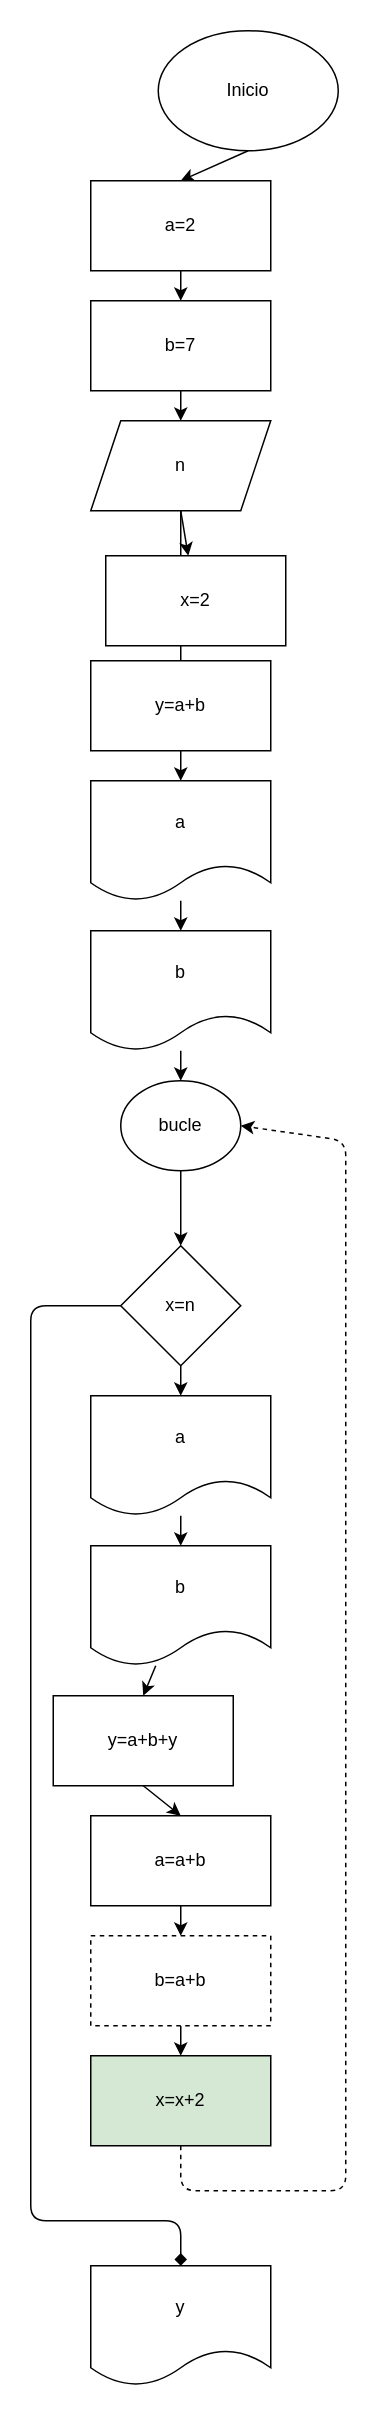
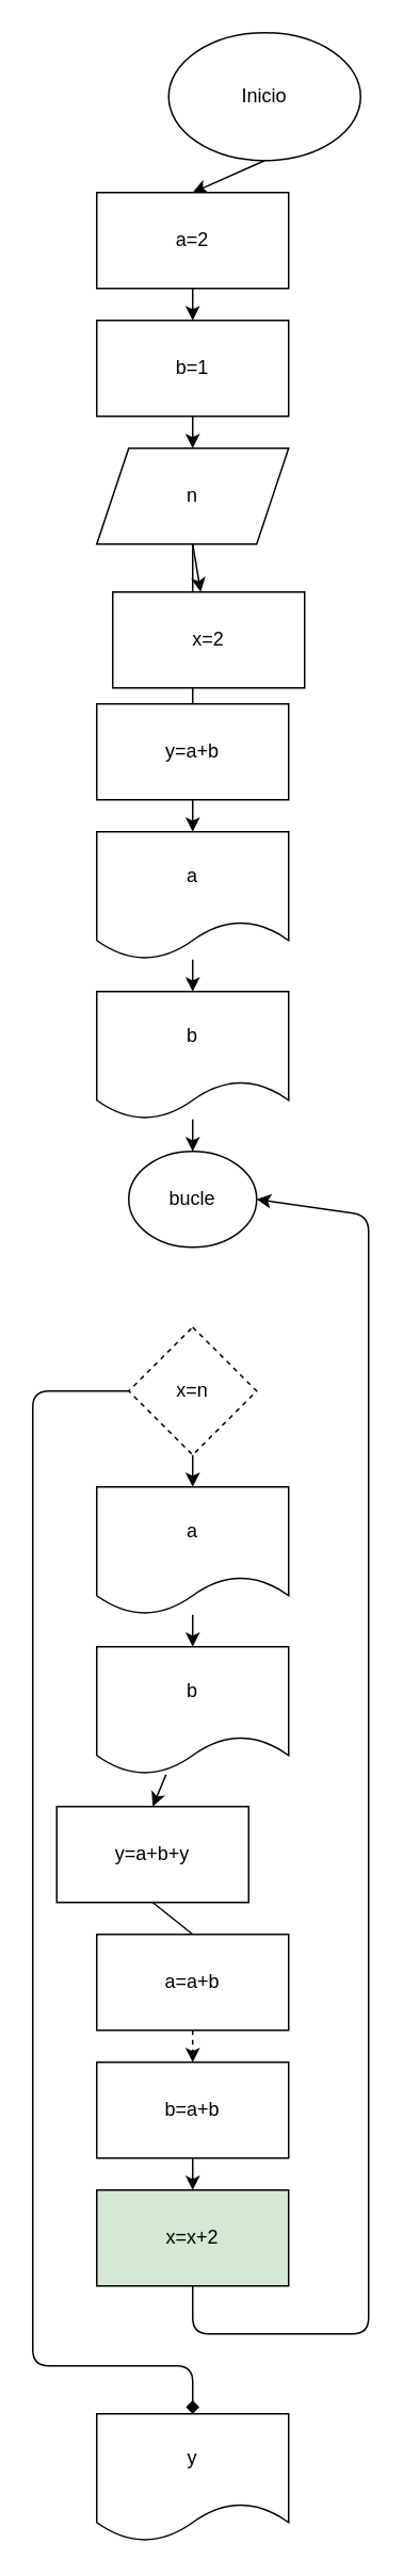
  <mxCell id="0" />
  <mxCell id="1" parent="0" />
  <mxCell id="2" style="edgeStyle=none;html=1;exitX=0.5;exitY=1;exitDx=0;exitDy=0;entryX=0.5;entryY=0;entryDx=0;entryDy=0;" edge="1" parent="1" source="3" target="7"><mxGeometry relative="1" as="geometry" /></mxCell>
  <mxCell id="3" value="Inicio" style="ellipse;whiteSpace=wrap;html=1;" parent="1" vertex="1"><mxGeometry x="105" y="20" width="120" height="80" as="geometry" /></mxCell>
  <mxCell id="4" value="" style="edgeStyle=none;html=1;" edge="1" parent="1" source="5"><mxGeometry relative="1" as="geometry"><mxPoint x="120" y="280" as="targetPoint" /></mxGeometry></mxCell>
- <mxCell id="5" value="b=7" style="rounded=0;whiteSpace=wrap;html=1;" vertex="1" parent="1"><mxGeometry x="60" y="200" width="120" height="60" as="geometry" /></mxCell>
+ <mxCell id="5" value="b=1" style="rounded=0;whiteSpace=wrap;html=1;" vertex="1" parent="1"><mxGeometry x="60" y="200" width="120" height="60" as="geometry" /></mxCell>
  <mxCell id="6" style="edgeStyle=none;html=1;exitX=0.5;exitY=1;exitDx=0;exitDy=0;entryX=0.5;entryY=0;entryDx=0;entryDy=0;" edge="1" parent="1" source="7" target="5"><mxGeometry relative="1" as="geometry" /></mxCell>
  <mxCell id="7" value="a=2" style="rounded=0;whiteSpace=wrap;html=1;" vertex="1" parent="1"><mxGeometry x="60" y="120" width="120" height="60" as="geometry" /></mxCell>
  <mxCell id="8" style="edgeStyle=none;html=1;exitX=0.5;exitY=1;exitDx=0;exitDy=0;entryX=0.5;entryY=0;entryDx=0;entryDy=0;" edge="1" parent="1" source="10" target="13"><mxGeometry relative="1" as="geometry" /></mxCell>
  <mxCell id="9" style="edgeStyle=none;html=1;exitX=0.5;exitY=1;exitDx=0;exitDy=0;entryX=0.5;entryY=0;entryDx=0;entryDy=0;" edge="1" parent="1" source="10" target="17"><mxGeometry relative="1" as="geometry" /></mxCell>
  <mxCell id="10" value="y=a+b" style="rounded=0;whiteSpace=wrap;html=1;" vertex="1" parent="1"><mxGeometry x="60" y="440" width="120" height="60" as="geometry" /></mxCell>
  <mxCell id="11" value="x=2" style="rounded=0;whiteSpace=wrap;html=1;" vertex="1" parent="1"><mxGeometry x="70" y="370" width="120" height="60" as="geometry" /></mxCell>
  <mxCell id="12" value="" style="edgeStyle=none;html=1;" edge="1" parent="1" target="11"><mxGeometry relative="1" as="geometry"><mxPoint x="120" y="340" as="sourcePoint" /></mxGeometry></mxCell>
  <mxCell id="13" value="n" style="shape=parallelogram;perimeter=parallelogramPerimeter;whiteSpace=wrap;html=1;fixedSize=1;" vertex="1" parent="1"><mxGeometry x="60" y="280" width="120" height="60" as="geometry" /></mxCell>
  <mxCell id="14" value="" style="edgeStyle=none;html=1;" edge="1" parent="1" source="15" target="19"><mxGeometry relative="1" as="geometry" /></mxCell>
  <mxCell id="15" value="b" style="shape=document;whiteSpace=wrap;html=1;boundedLbl=1;" vertex="1" parent="1"><mxGeometry x="60" y="620" width="120" height="80" as="geometry" /></mxCell>
  <mxCell id="16" style="edgeStyle=none;html=1;entryX=0.5;entryY=0;entryDx=0;entryDy=0;" edge="1" parent="1" source="17" target="15"><mxGeometry relative="1" as="geometry" /></mxCell>
  <mxCell id="17" value="a" style="shape=document;whiteSpace=wrap;html=1;boundedLbl=1;" vertex="1" parent="1"><mxGeometry x="60" y="520" width="120" height="80" as="geometry" /></mxCell>
- <mxCell id="18" value="" style="edgeStyle=none;html=1;" edge="1" parent="1" source="19" target="21"><mxGeometry relative="1" as="geometry" /></mxCell>
  <mxCell id="19" value="bucle" style="ellipse;whiteSpace=wrap;html=1;aspect=fixed;" vertex="1" parent="1"><mxGeometry x="80" y="720" width="80" height="60" as="geometry" /></mxCell>
  <mxCell id="20" style="edgeStyle=none;html=1;exitX=0.5;exitY=1;exitDx=0;exitDy=0;entryX=0.5;entryY=0;entryDx=0;entryDy=0;" edge="1" parent="1" source="21" target="30"><mxGeometry relative="1" as="geometry" /></mxCell>
- <mxCell id="21" value="x=n" style="rhombus;whiteSpace=wrap;html=1;" vertex="1" parent="1"><mxGeometry x="80" y="830" width="80" height="80" as="geometry" /></mxCell>
+ <mxCell id="21" value="x=n" style="rhombus;whiteSpace=wrap;html=1;dashed=1;" vertex="1" parent="1"><mxGeometry x="80" y="830" width="80" height="80" as="geometry" /></mxCell>
  <mxCell id="22" value="x=x+2" style="rounded=0;whiteSpace=wrap;html=1;fillColor=#d5e8d4;" vertex="1" parent="1"><mxGeometry x="60" y="1370" width="120" height="60" as="geometry" /></mxCell>
- <mxCell id="23" style="edgeStyle=none;html=1;exitX=0.5;exitY=1;exitDx=0;exitDy=0;entryX=0.5;entryY=0;entryDx=0;entryDy=0;" edge="1" parent="1" source="24" target="28"><mxGeometry relative="1" as="geometry" /></mxCell>
+ <mxCell id="23" style="edgeStyle=none;html=1;exitX=0.5;exitY=1;exitDx=0;exitDy=0;entryX=0.5;entryY=0;entryDx=0;entryDy=0;endArrow=none;" edge="1" parent="1" source="24" target="28"><mxGeometry relative="1" as="geometry" /></mxCell>
  <mxCell id="24" value="y=a+b+y" style="rounded=0;whiteSpace=wrap;html=1;" vertex="1" parent="1"><mxGeometry x="35" y="1130" width="120" height="60" as="geometry" /></mxCell>
  <mxCell id="25" style="edgeStyle=none;html=1;exitX=0.5;exitY=1;exitDx=0;exitDy=0;entryX=0.5;entryY=0;entryDx=0;entryDy=0;" edge="1" parent="1" source="26" target="22"><mxGeometry relative="1" as="geometry" /></mxCell>
- <mxCell id="26" value="b=a+b" style="rounded=0;whiteSpace=wrap;html=1;dashed=1;" vertex="1" parent="1"><mxGeometry x="60" y="1290" width="120" height="60" as="geometry" /></mxCell>
- <mxCell id="27" value="" style="edgeStyle=none;html=1;" edge="1" parent="1" source="28" target="26"><mxGeometry relative="1" as="geometry" /></mxCell>
+ <mxCell id="26" value="b=a+b" style="rounded=0;whiteSpace=wrap;html=1;" vertex="1" parent="1"><mxGeometry x="60" y="1290" width="120" height="60" as="geometry" /></mxCell>
+ <mxCell id="27" value="" style="edgeStyle=none;html=1;dashed=1;" edge="1" parent="1" source="28" target="26"><mxGeometry relative="1" as="geometry" /></mxCell>
  <mxCell id="28" value="a=a+b" style="rounded=0;whiteSpace=wrap;html=1;" vertex="1" parent="1"><mxGeometry x="60" y="1210" width="120" height="60" as="geometry" /></mxCell>
  <mxCell id="29" style="edgeStyle=none;html=1;" edge="1" parent="1" source="30" target="35"><mxGeometry relative="1" as="geometry" /></mxCell>
  <mxCell id="30" value="a" style="shape=document;whiteSpace=wrap;html=1;boundedLbl=1;" vertex="1" parent="1"><mxGeometry x="60" y="930" width="120" height="80" as="geometry" /></mxCell>
- <mxCell id="31" value="" style="endArrow=classic;html=1;exitX=0.5;exitY=1;exitDx=0;exitDy=0;entryX=1;entryY=0.5;entryDx=0;entryDy=0;dashed=1;" edge="1" parent="1" source="22" target="19"><mxGeometry width="50" height="50" relative="1" as="geometry"><mxPoint x="80" y="1520" as="sourcePoint" /><mxPoint x="230" y="830" as="targetPoint" /><Array as="points"><mxPoint x="120" y="1460" /><mxPoint x="230" y="1460" /><mxPoint x="230" y="760" /></Array></mxGeometry></mxCell>
+ <mxCell id="31" value="" style="endArrow=classic;html=1;exitX=0.5;exitY=1;exitDx=0;exitDy=0;entryX=1;entryY=0.5;entryDx=0;entryDy=0;" edge="1" parent="1" source="22" target="19"><mxGeometry width="50" height="50" relative="1" as="geometry"><mxPoint x="80" y="1520" as="sourcePoint" /><mxPoint x="230" y="830" as="targetPoint" /><Array as="points"><mxPoint x="120" y="1460" /><mxPoint x="230" y="1460" /><mxPoint x="230" y="760" /></Array></mxGeometry></mxCell>
  <mxCell id="32" value="" style="endArrow=diamond;html=1;exitX=0;exitY=0.5;exitDx=0;exitDy=0;entryX=0.5;entryY=0;entryDx=0;entryDy=0;" edge="1" parent="1" source="21" target="33"><mxGeometry width="50" height="50" relative="1" as="geometry"><mxPoint x="210" y="1080" as="sourcePoint" /><mxPoint x="90" y="1640" as="targetPoint" /><Array as="points"><mxPoint x="20" y="870" /><mxPoint x="20" y="1480" /><mxPoint x="120" y="1480" /></Array></mxGeometry></mxCell>
  <mxCell id="33" value="y" style="shape=document;whiteSpace=wrap;html=1;boundedLbl=1;" vertex="1" parent="1"><mxGeometry x="60" y="1510" width="120" height="80" as="geometry" /></mxCell>
  <mxCell id="34" style="edgeStyle=none;html=1;entryX=0.5;entryY=0;entryDx=0;entryDy=0;" edge="1" parent="1" source="35" target="24"><mxGeometry relative="1" as="geometry" /></mxCell>
  <mxCell id="35" value="b" style="shape=document;whiteSpace=wrap;html=1;boundedLbl=1;" vertex="1" parent="1"><mxGeometry x="60" y="1030" width="120" height="80" as="geometry" /></mxCell>
